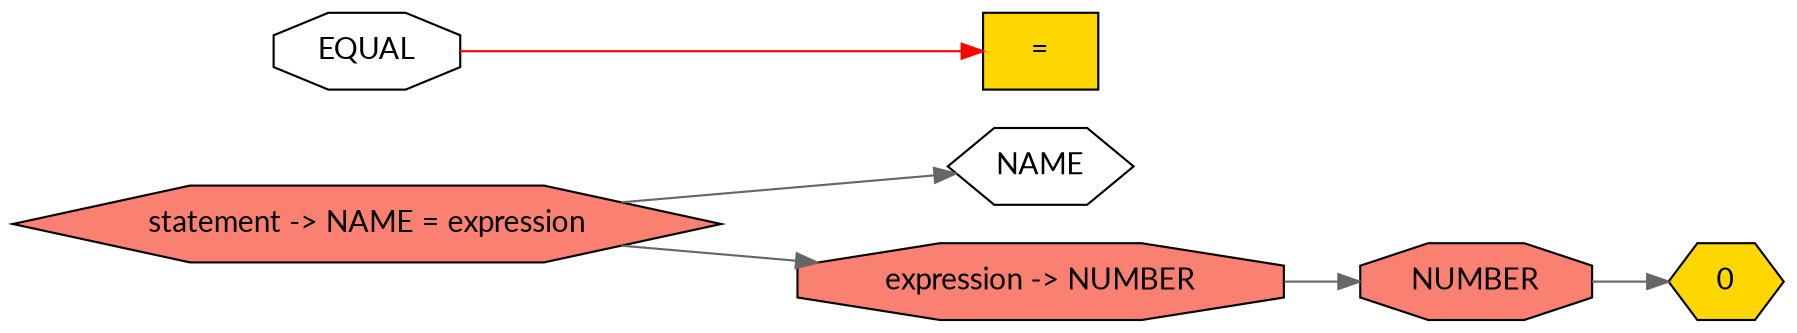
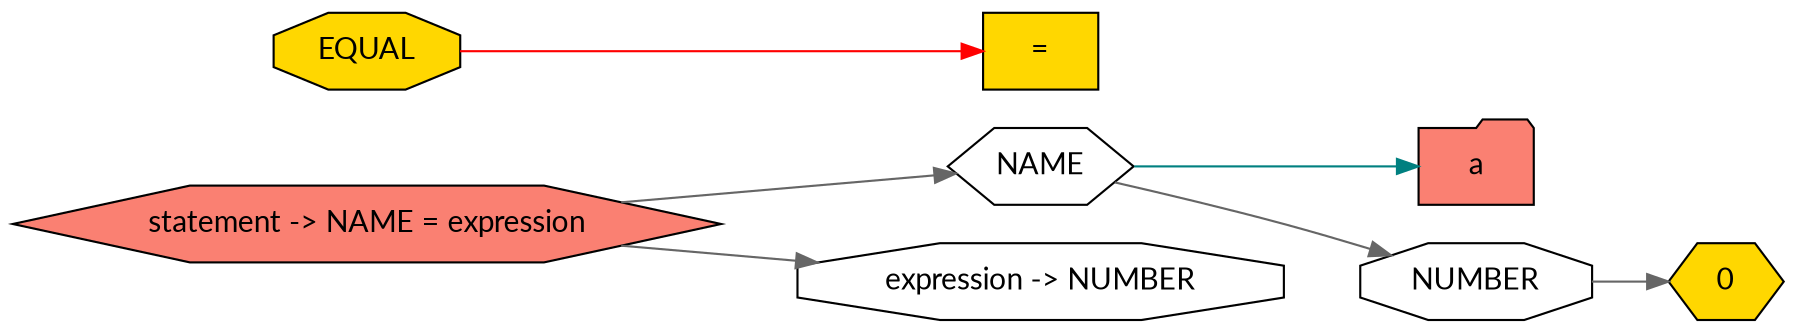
  digraph {
    fontname=Lato
    rankdir=LR
    node [fillcolor=white fontname=Lato shape=hexagon style=filled]
    edge [color=gray40 fontname=Lato]
    n1 [fillcolor=salmon label="statement -> NAME = expression"]
    n2 [label=NAME]
-   n3 [fillcolor=salmon label="expression -> NUMBER" shape=octagon]
-   n5 [label=EQUAL shape=octagon]
+   n3 [label="expression -> NUMBER" shape=octagon]
+   n4 [fillcolor=salmon label=a shape=folder]
+   n5 [fillcolor=gold label=EQUAL shape=octagon]
    n6 [fillcolor=gold label="=" shape=box]
-   n7 [fillcolor=salmon label=NUMBER shape=octagon]
+   n7 [label=NUMBER shape=octagon]
    n8 [fillcolor=gold label=0]
    n1 -> n2
    n1 -> n3
-   n3 -> n7
+   n2 -> n4 [color=teal]
+   n2 -> n7
    n5 -> n6 [color=red]
    n7 -> n8
  }
